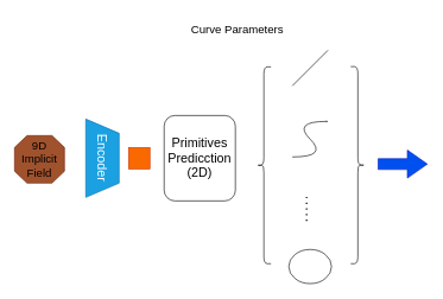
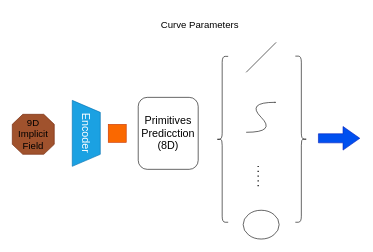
  <mxCell id="0" />
  <mxCell id="1" parent="0" />
  <mxCell id="2" value="" style="group" vertex="1" connectable="0" parent="1"><mxGeometry x="20" y="190" width="70" height="66.76" as="geometry" /></mxCell>
  <mxCell id="3" value="" style="verticalLabelPosition=bottom;verticalAlign=top;html=1;shape=mxgraph.basic.polygon;polyCoords=[[0.25,0],[0.75,0],[1,0.25],[1,0.75],[0.75,1],[0.25,1],[0,0.75],[0,0.25]];polyline=0;fillColor=#a0522d;strokeColor=#6D1F00;fontColor=#ffffff;" vertex="1" parent="2"><mxGeometry width="70" height="66.76" as="geometry" /></mxCell>
  <mxCell id="4" value="&lt;font style=&quot;font-size: 16px;&quot;&gt;9D&lt;br&gt;Implicit&lt;br&gt;Field&lt;/font&gt;" style="text;html=1;strokeColor=none;fillColor=none;align=center;verticalAlign=middle;whiteSpace=wrap;rounded=0;" vertex="1" parent="2"><mxGeometry x="5" y="19.074" width="60" height="28.611" as="geometry" /></mxCell>
  <mxCell id="5" value="&lt;font style=&quot;font-size: 18px;&quot;&gt;Encoder&lt;/font&gt;" style="shape=trapezoid;perimeter=trapezoidPerimeter;whiteSpace=wrap;html=1;fixedSize=1;rotation=90;fillColor=#1ba1e2;fontColor=#ffffff;strokeColor=#006EAF;" vertex="1" parent="1"><mxGeometry x="88.38" y="198.38" width="110" height="46.76" as="geometry" /></mxCell>
  <mxCell id="6" value="" style="rounded=0;whiteSpace=wrap;html=1;fillColor=#fa6800;fontColor=#000000;strokeColor=#C73500;" vertex="1" parent="1"><mxGeometry x="180" y="206.76" width="30" height="30" as="geometry" /></mxCell>
- <mxCell id="7" value="&lt;span style=&quot;font-size: 18px;&quot;&gt;Primitives&lt;br&gt;Predicction&lt;br&gt;(2D)&lt;br&gt;&lt;/span&gt;" style="rounded=1;whiteSpace=wrap;html=1;" vertex="1" parent="1"><mxGeometry x="230" y="161.76" width="100" height="120" as="geometry" /></mxCell>
+ <mxCell id="7" value="&lt;span style=&quot;font-size: 18px;&quot;&gt;Primitives&lt;br&gt;Predicction&lt;br&gt;(8D)&lt;br&gt;&lt;/span&gt;" style="rounded=1;whiteSpace=wrap;html=1;" vertex="1" parent="1"><mxGeometry x="230" y="161.76" width="100" height="120" as="geometry" /></mxCell>
  <mxCell id="8" value="&lt;font style=&quot;font-size: 16px;&quot;&gt;Curve Parameters&lt;/font&gt;" style="text;html=1;strokeColor=none;fillColor=none;align=center;verticalAlign=middle;whiteSpace=wrap;rounded=0;" vertex="1" parent="1"><mxGeometry x="252.5" y="20" width="160" height="40" as="geometry" /></mxCell>
  <mxCell id="9" value="" style="group" vertex="1" connectable="0" parent="1"><mxGeometry x="360" y="70" width="105" height="328" as="geometry" /></mxCell>
  <mxCell id="10" value="" style="shape=curlyBracket;whiteSpace=wrap;html=1;rounded=1;labelPosition=left;verticalLabelPosition=middle;align=right;verticalAlign=middle;" vertex="1" parent="9"><mxGeometry y="23.38" width="20" height="276.62" as="geometry" /></mxCell>
  <mxCell id="11" value="" style="endArrow=none;html=1;rounded=0;" edge="1" parent="9"><mxGeometry width="50" height="50" relative="1" as="geometry"><mxPoint x="50" y="50" as="sourcePoint" /><mxPoint x="100" as="targetPoint" /></mxGeometry></mxCell>
  <mxCell id="12" value="" style="curved=1;endArrow=classic;html=1;rounded=0;endSize=0;startSize=0;" edge="1" parent="9"><mxGeometry width="50" height="50" relative="1" as="geometry"><mxPoint x="50" y="150" as="sourcePoint" /><mxPoint x="100" y="100" as="targetPoint" /><Array as="points"><mxPoint x="100" y="150" /><mxPoint x="50" y="100" /></Array></mxGeometry></mxCell>
  <mxCell id="13" value="" style="ellipse;whiteSpace=wrap;html=1;" vertex="1" parent="9"><mxGeometry x="45" y="280" width="60" height="48" as="geometry" /></mxCell>
  <mxCell id="14" value="" style="endArrow=none;dashed=1;html=1;dashPattern=1 3;strokeWidth=2;rounded=0;" edge="1" parent="9"><mxGeometry width="50" height="50" relative="1" as="geometry"><mxPoint x="70" y="240" as="sourcePoint" /><mxPoint x="70" y="200" as="targetPoint" /></mxGeometry></mxCell>
  <mxCell id="15" value="" style="shape=curlyBracket;whiteSpace=wrap;html=1;rounded=1;flipH=1;labelPosition=right;verticalLabelPosition=middle;align=left;verticalAlign=middle;" vertex="1" parent="1"><mxGeometry x="492" y="93" width="20" height="277" as="geometry" /></mxCell>
  <mxCell id="16" value="" style="shape=flexArrow;endArrow=classic;html=1;rounded=0;endWidth=23.243;endSize=9.0;width=15.135;fillColor=#0050ef;strokeColor=#001DBC;" edge="1" parent="1"><mxGeometry width="50" height="50" relative="1" as="geometry"><mxPoint x="530" y="230" as="sourcePoint" /><mxPoint x="600" y="230" as="targetPoint" /></mxGeometry></mxCell>
